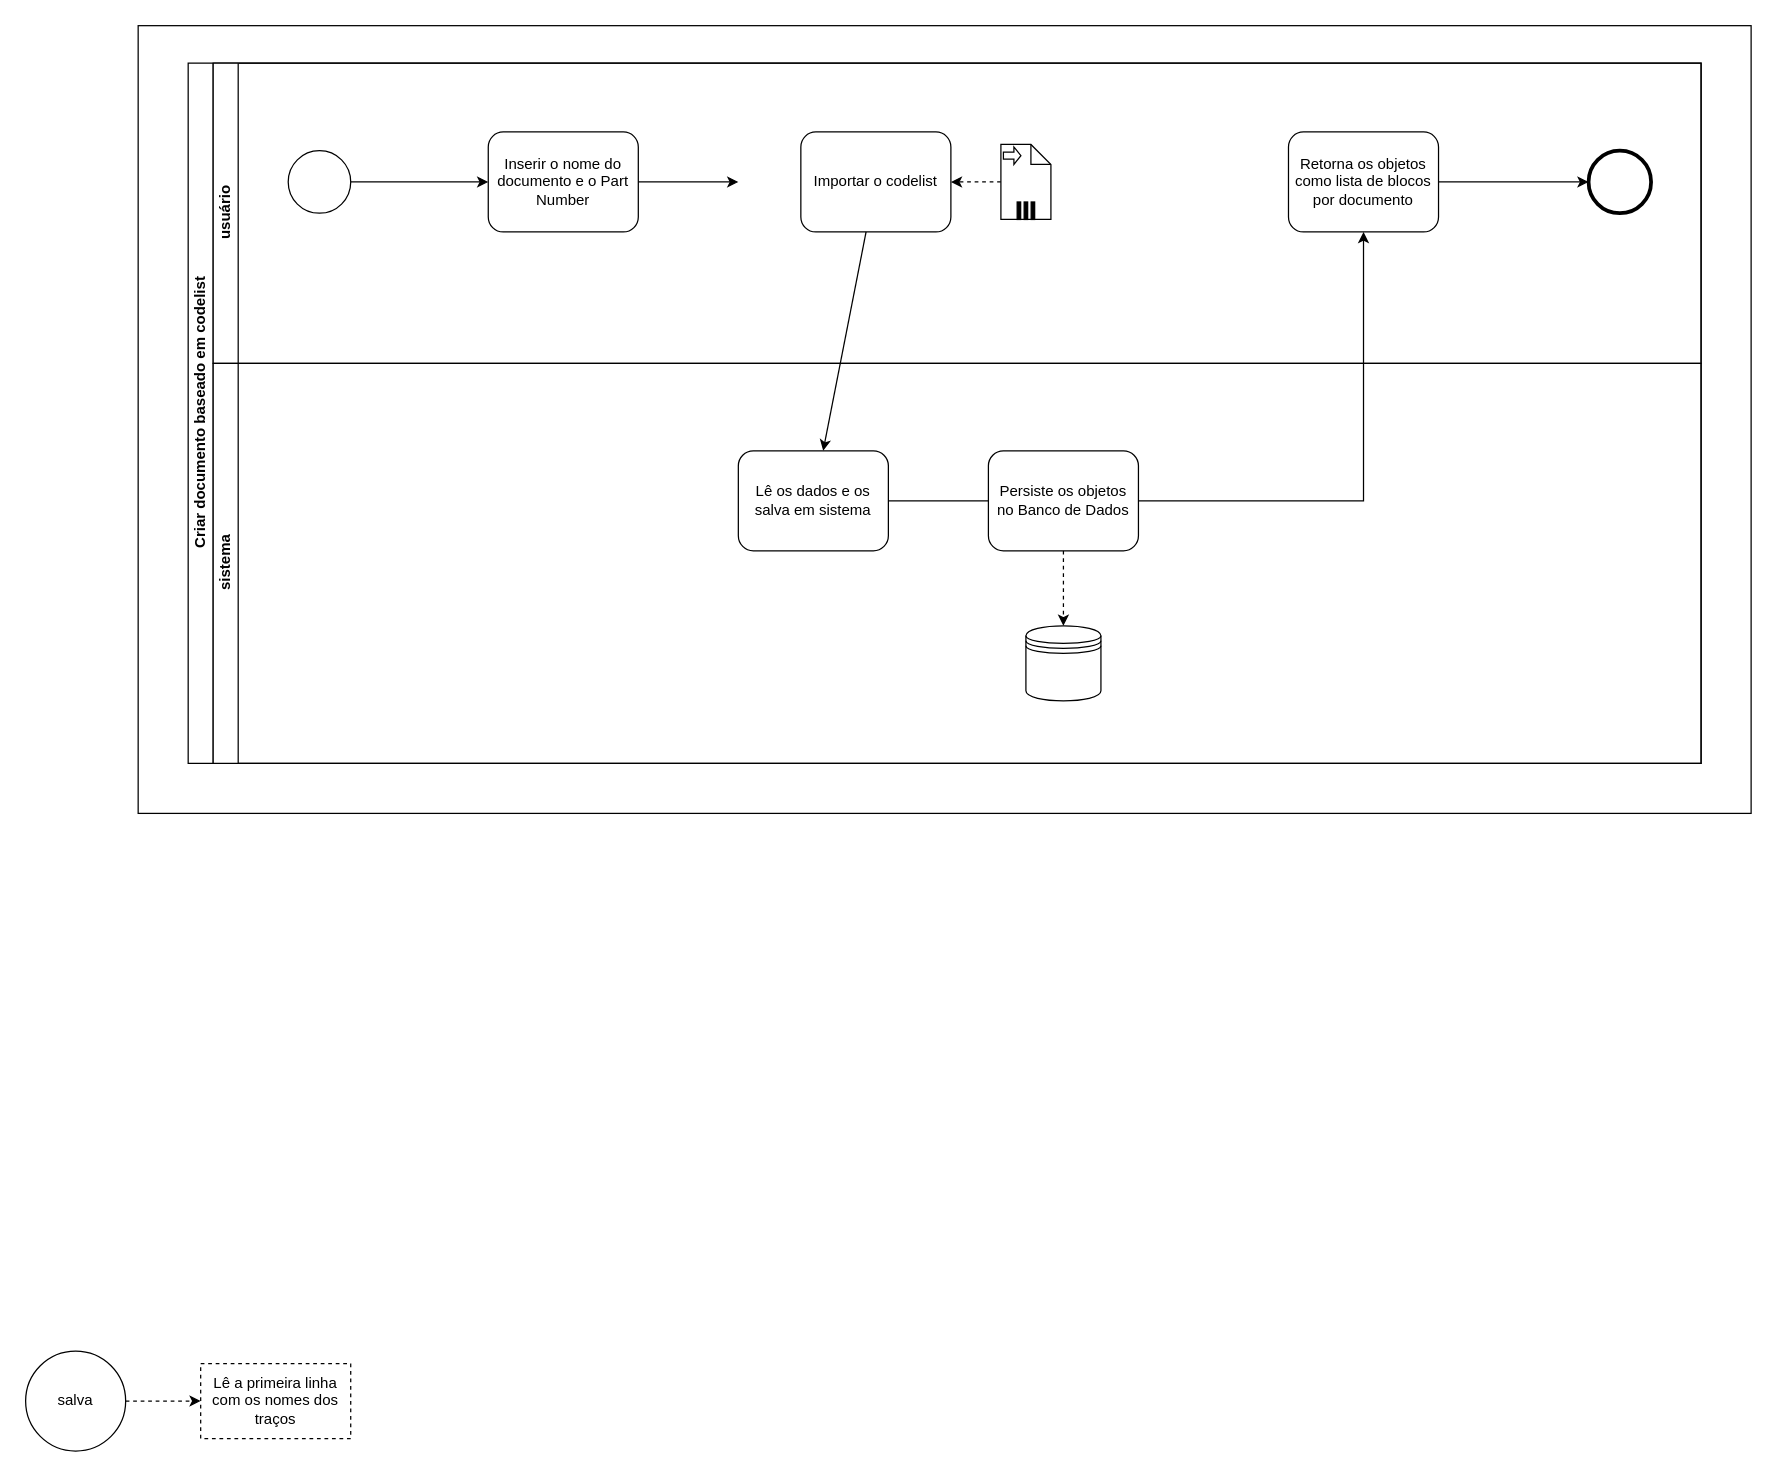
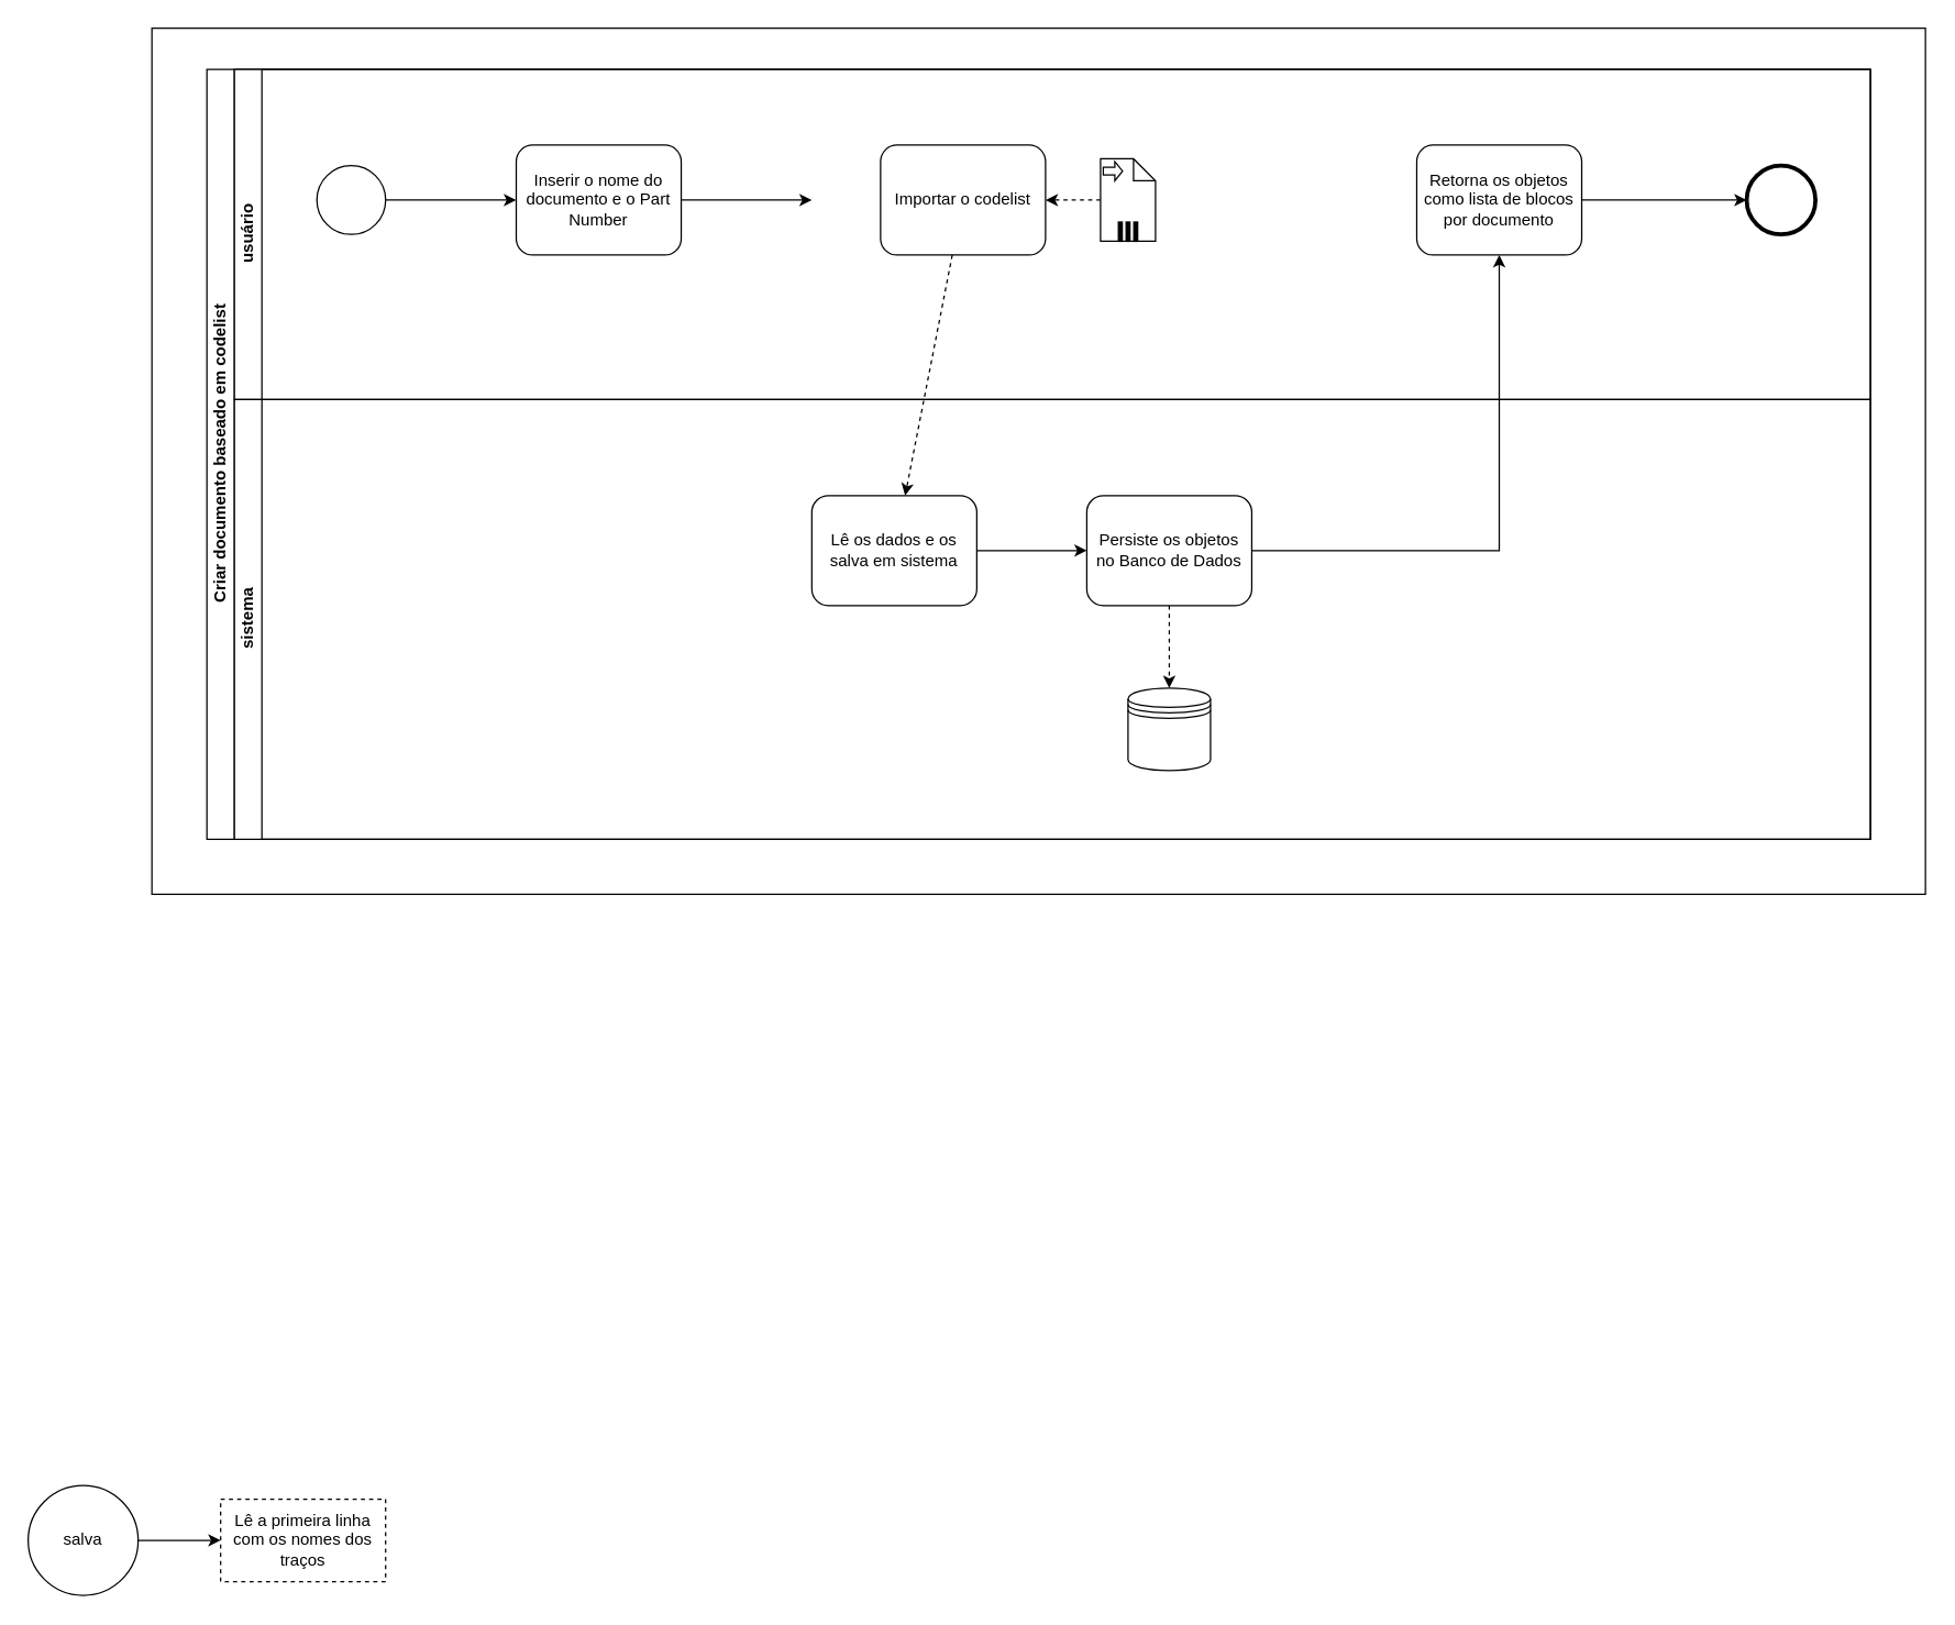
  <mxCell id="0" />
  <mxCell id="1" parent="0" />
  <mxCell id="2" value="" style="rounded=0;whiteSpace=wrap;html=1;" vertex="1" parent="1"><mxGeometry x="110" y="20" width="1290" height="630" as="geometry" /></mxCell>
  <mxCell id="3" value="Criar documento baseado em codelist" style="swimlane;html=1;childLayout=stackLayout;resizeParent=1;resizeParentMax=0;horizontal=0;startSize=20;horizontalStack=0;" vertex="1" parent="1"><mxGeometry x="150" y="50" width="1210" height="560" as="geometry" /></mxCell>
  <mxCell id="4" value="usuário" style="swimlane;html=1;startSize=20;horizontal=0;" vertex="1" parent="3"><mxGeometry x="20" width="1190" height="240" as="geometry" /></mxCell>
  <mxCell id="5" style="edgeStyle=none;rounded=0;orthogonalLoop=1;jettySize=auto;html=1;endArrow=classic;endFill=1;" edge="1" parent="4" source="6" target="12"><mxGeometry relative="1" as="geometry" /></mxCell>
  <mxCell id="6" value="" style="shape=mxgraph.bpmn.shape;html=1;verticalLabelPosition=bottom;labelBackgroundColor=#ffffff;verticalAlign=top;align=center;perimeter=ellipsePerimeter;outlineConnect=0;outline=standard;symbol=general;" vertex="1" parent="4"><mxGeometry x="60" y="70" width="50" height="50" as="geometry" /></mxCell>
  <mxCell id="7" value="Importar o codelist" style="shape=ext;rounded=1;html=1;whiteSpace=wrap;" vertex="1" parent="4"><mxGeometry x="470" y="55" width="120" height="80" as="geometry" /></mxCell>
  <mxCell id="8" style="rounded=0;orthogonalLoop=1;jettySize=auto;html=1;endArrow=classic;endFill=1;dashed=1;" edge="1" parent="4" source="9" target="7"><mxGeometry relative="1" as="geometry" /></mxCell>
  <mxCell id="9" value="" style="shape=note;whiteSpace=wrap;size=16;html=1;dropTarget=0;" vertex="1" parent="4"><mxGeometry x="630" y="65" width="40" height="60" as="geometry" /></mxCell>
  <mxCell id="10" value="" style="html=1;shape=singleArrow;arrowWidth=0.4;arrowSize=0.4;outlineConnect=0;" vertex="1" parent="9"><mxGeometry width="14" height="14" relative="1" as="geometry"><mxPoint x="2" y="2" as="offset" /></mxGeometry></mxCell>
  <mxCell id="11" value="" style="html=1;whiteSpace=wrap;shape=parallelMarker;outlineConnect=0;" vertex="1" parent="9"><mxGeometry x="0.5" y="1" width="14" height="14" relative="1" as="geometry"><mxPoint x="-7" y="-14" as="offset" /></mxGeometry></mxCell>
- <mxCell id="12" value="Inserir o nome do documento e o Part Number" style="shape=ext;rounded=1;html=1;whiteSpace=wrap;" vertex="1" parent="4"><mxGeometry x="220" y="55" width="120" height="80" as="geometry" /></mxCell>
+ <mxCell id="12" value="Inserir o nome do documento e o Part Number" style="shape=ext;rounded=1;html=1;whiteSpace=wrap;" vertex="1" parent="4"><mxGeometry x="205" y="55" width="120" height="80" as="geometry" /></mxCell>
  <mxCell id="13" value="" style="edgeStyle=none;rounded=0;orthogonalLoop=1;jettySize=auto;html=1;endArrow=classic;endFill=1;" edge="1" parent="4" source="12"><mxGeometry relative="1" as="geometry"><mxPoint x="420" y="95" as="targetPoint" /></mxGeometry></mxCell>
  <mxCell id="14" style="edgeStyle=orthogonalEdgeStyle;rounded=0;orthogonalLoop=1;jettySize=auto;html=1;endArrow=classic;endFill=1;" edge="1" parent="4" source="15" target="16"><mxGeometry relative="1" as="geometry" /></mxCell>
  <mxCell id="15" value="Retorna os objetos como lista de blocos por documento" style="shape=ext;rounded=1;html=1;whiteSpace=wrap;" vertex="1" parent="4"><mxGeometry x="860" y="55" width="120" height="80" as="geometry" /></mxCell>
  <mxCell id="16" value="" style="shape=mxgraph.bpmn.shape;html=1;verticalLabelPosition=bottom;labelBackgroundColor=#ffffff;verticalAlign=top;align=center;perimeter=ellipsePerimeter;outlineConnect=0;outline=end;symbol=general;" vertex="1" parent="4"><mxGeometry x="1100" y="70" width="50" height="50" as="geometry" /></mxCell>
  <mxCell id="17" value="sistema" style="swimlane;html=1;startSize=20;horizontal=0;" vertex="1" parent="3"><mxGeometry x="20" y="240" width="1190" height="320" as="geometry" /></mxCell>
  <mxCell id="18" value="Lê os dados e os salva em sistema" style="shape=ext;rounded=1;html=1;whiteSpace=wrap;" vertex="1" parent="17"><mxGeometry x="420" y="70" width="120" height="80" as="geometry" /></mxCell>
  <mxCell id="19" value="" style="shape=datastore;whiteSpace=wrap;html=1;" vertex="1" parent="17"><mxGeometry x="650" y="210" width="60" height="60" as="geometry" /></mxCell>
- <mxCell id="20" style="edgeStyle=none;rounded=0;orthogonalLoop=1;jettySize=auto;html=1;endArrow=classic;endFill=1;" edge="1" parent="3" source="7" target="18"><mxGeometry relative="1" as="geometry" /></mxCell>
+ <mxCell id="20" style="edgeStyle=none;rounded=0;orthogonalLoop=1;jettySize=auto;html=1;endArrow=classic;endFill=1;dashed=1;" edge="1" parent="3" source="7" target="18"><mxGeometry relative="1" as="geometry" /></mxCell>
  <mxCell id="21" style="edgeStyle=none;rounded=0;orthogonalLoop=1;jettySize=auto;html=1;endArrow=classic;endFill=1;dashed=1;" edge="1" parent="1" source="23" target="19"><mxGeometry relative="1" as="geometry" /></mxCell>
  <mxCell id="22" value="" style="edgeStyle=orthogonalEdgeStyle;rounded=0;orthogonalLoop=1;jettySize=auto;html=1;endArrow=classic;endFill=1;" edge="1" parent="1" source="23" target="15"><mxGeometry relative="1" as="geometry" /></mxCell>
  <mxCell id="23" value="Persiste os objetos no Banco de Dados" style="shape=ext;rounded=1;html=1;whiteSpace=wrap;" vertex="1" parent="1"><mxGeometry x="790" y="360" width="120" height="80" as="geometry" /></mxCell>
- <mxCell id="24" value="" style="edgeStyle=none;rounded=0;orthogonalLoop=1;jettySize=auto;html=1;endArrow=none;endFill=1;" edge="1" parent="1" source="18" target="23"><mxGeometry relative="1" as="geometry" /></mxCell>
- <mxCell id="25" value="" style="edgeStyle=orthogonalEdgeStyle;rounded=0;orthogonalLoop=1;jettySize=auto;html=1;endArrow=classic;endFill=1;dashed=1;" edge="1" parent="1" source="26" target="27"><mxGeometry relative="1" as="geometry" /></mxCell>
+ <mxCell id="24" value="" style="edgeStyle=none;rounded=0;orthogonalLoop=1;jettySize=auto;html=1;endArrow=classic;endFill=1;" edge="1" parent="1" source="18" target="23"><mxGeometry relative="1" as="geometry" /></mxCell>
+ <mxCell id="25" value="" style="edgeStyle=orthogonalEdgeStyle;rounded=0;orthogonalLoop=1;jettySize=auto;html=1;endArrow=classic;endFill=1;" edge="1" parent="1" source="26" target="27"><mxGeometry relative="1" as="geometry" /></mxCell>
  <mxCell id="26" value="salva" style="ellipse;whiteSpace=wrap;html=1;aspect=fixed;" vertex="1" parent="1"><mxGeometry x="20" y="1080" width="80" height="80" as="geometry" /></mxCell>
  <mxCell id="27" value="Lê a primeira linha com os nomes dos traços" style="whiteSpace=wrap;html=1;dashed=1;" vertex="1" parent="1"><mxGeometry x="160" y="1090" width="120" height="60" as="geometry" /></mxCell>
